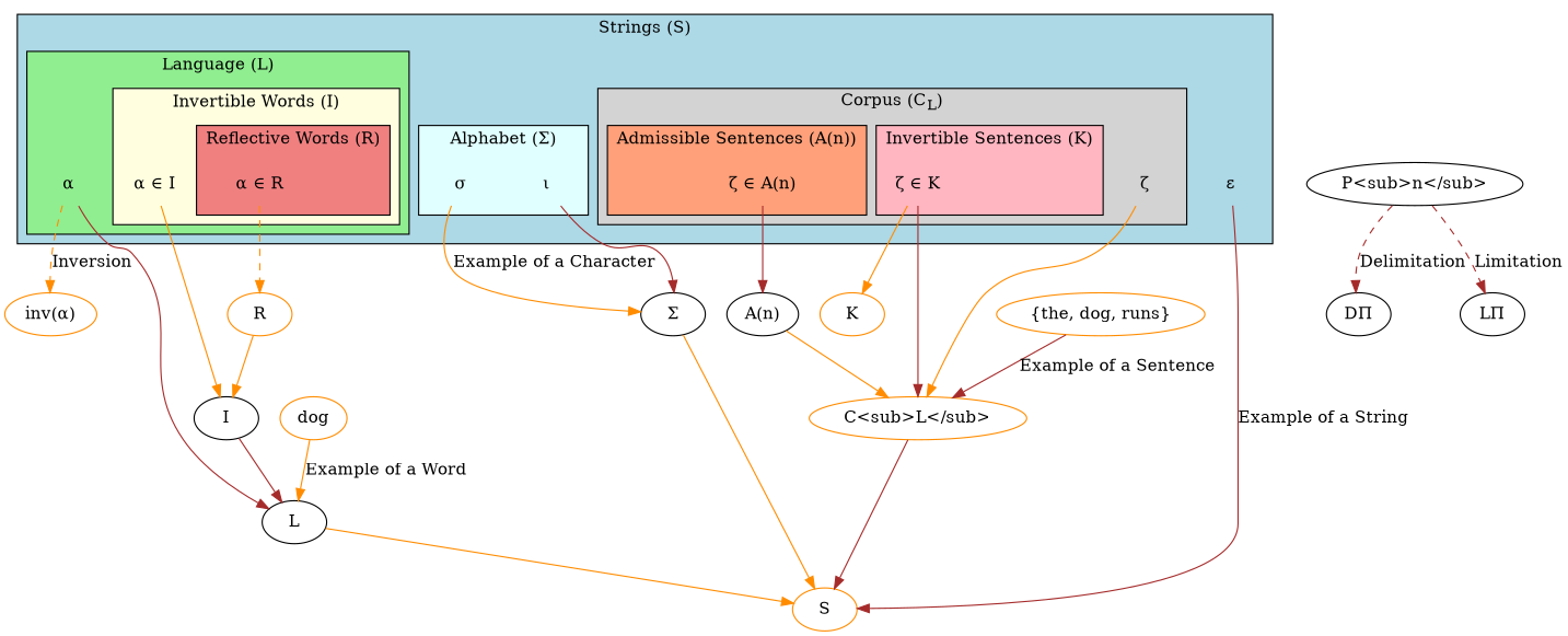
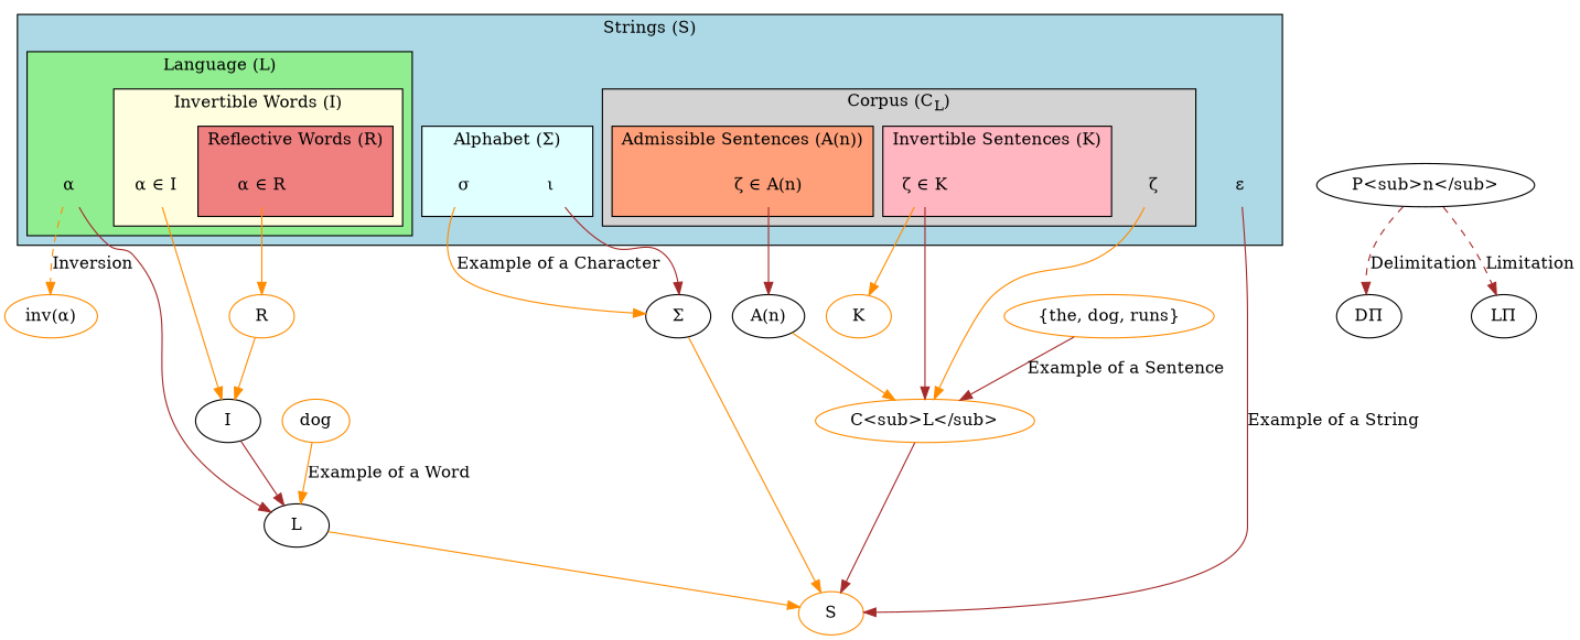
  digraph {
    rankdir=TB
    node [color=black]
    edge [color=darkorange]
    n1 [color=darkorange label="α ∈ R" shape=plaintext]
    n2 [color=darkorange label="α ∈ I" shape=plaintext]
    "α" [shape=plaintext]
    "ι" [shape=plaintext]
    "σ" [shape=plaintext]
    n6 [label="ζ ∈ K" shape=plaintext]
    n7 [label="ζ ∈ A(n)" shape=plaintext]
    "ζ" [color=darkorange shape=plaintext]
    "ε" [shape=plaintext]
    R [color=darkorange]
    I
    L
    "inv(α)" [color=darkorange]
    "Σ"
    "C<sub>L</sub>" [color=darkorange]
    K [color=darkorange]
    "A(n)"
    S [color=darkorange]
    dog [color=darkorange]
    "{the, dog, runs}" [color=darkorange]
    "P<sub>n</sub>"
    "DΠ"
    "LΠ"
    subgraph cluster_1 {
      fillcolor=lightblue
      label="Strings (S)"
      style=filled
      "ε"
      subgraph cluster_2 {
        fillcolor=lightgreen
        label="Language (L)"
        style=filled
        "α"
        subgraph cluster_3 {
          fillcolor=lightyellow
          label="Invertible Words (I)"
          style=filled
          n2
          subgraph cluster_4 {
            fillcolor=lightcoral
            label="Reflective Words (R)"
            style=filled
            n1
          }
        }
      }
      subgraph cluster_5 {
        fillcolor=lightcyan
        label="Alphabet (Σ)"
        style=filled
        "ι"
        "σ"
      }
      subgraph cluster_6 {
        fillcolor=lightgray
        label=<Corpus (C<sub>L</sub>)>
        style=filled
        "ζ"
        subgraph cluster_7 {
          fillcolor=lightpink
          label="Invertible Sentences (K)"
          style=filled
          n6
        }
        subgraph cluster_8 {
          fillcolor=lightsalmon
          label="Admissible Sentences (A(n))"
          style=filled
          n7
        }
      }
    }
-   n1 -> R [style=dashed]
+   n1 -> R
    n2 -> I
    "α" -> L [color=brown]
    "α" -> "inv(α)" [label=Inversion style=dashed]
    "ι" -> "Σ" [color=brown]
    "σ" -> "Σ" [label="Example of a Character"]
    n6 -> "C<sub>L</sub>" [color=brown]
    n6 -> K
    n7 -> "A(n)" [color=brown]
    "ζ" -> "C<sub>L</sub>"
    "ε" -> S [color=brown label="Example of a String"]
    R -> I
    I -> L [color=brown]
    L -> S
    "Σ" -> S
    "C<sub>L</sub>" -> S [color=brown]
    "A(n)" -> "C<sub>L</sub>"
    dog -> L [label="Example of a Word"]
    "{the, dog, runs}" -> "C<sub>L</sub>" [color=brown label="Example of a Sentence"]
    "P<sub>n</sub>" -> "DΠ" [color=brown label=Delimitation style=dashed]
    "P<sub>n</sub>" -> "LΠ" [color=brown label=Limitation style=dashed]
  }
